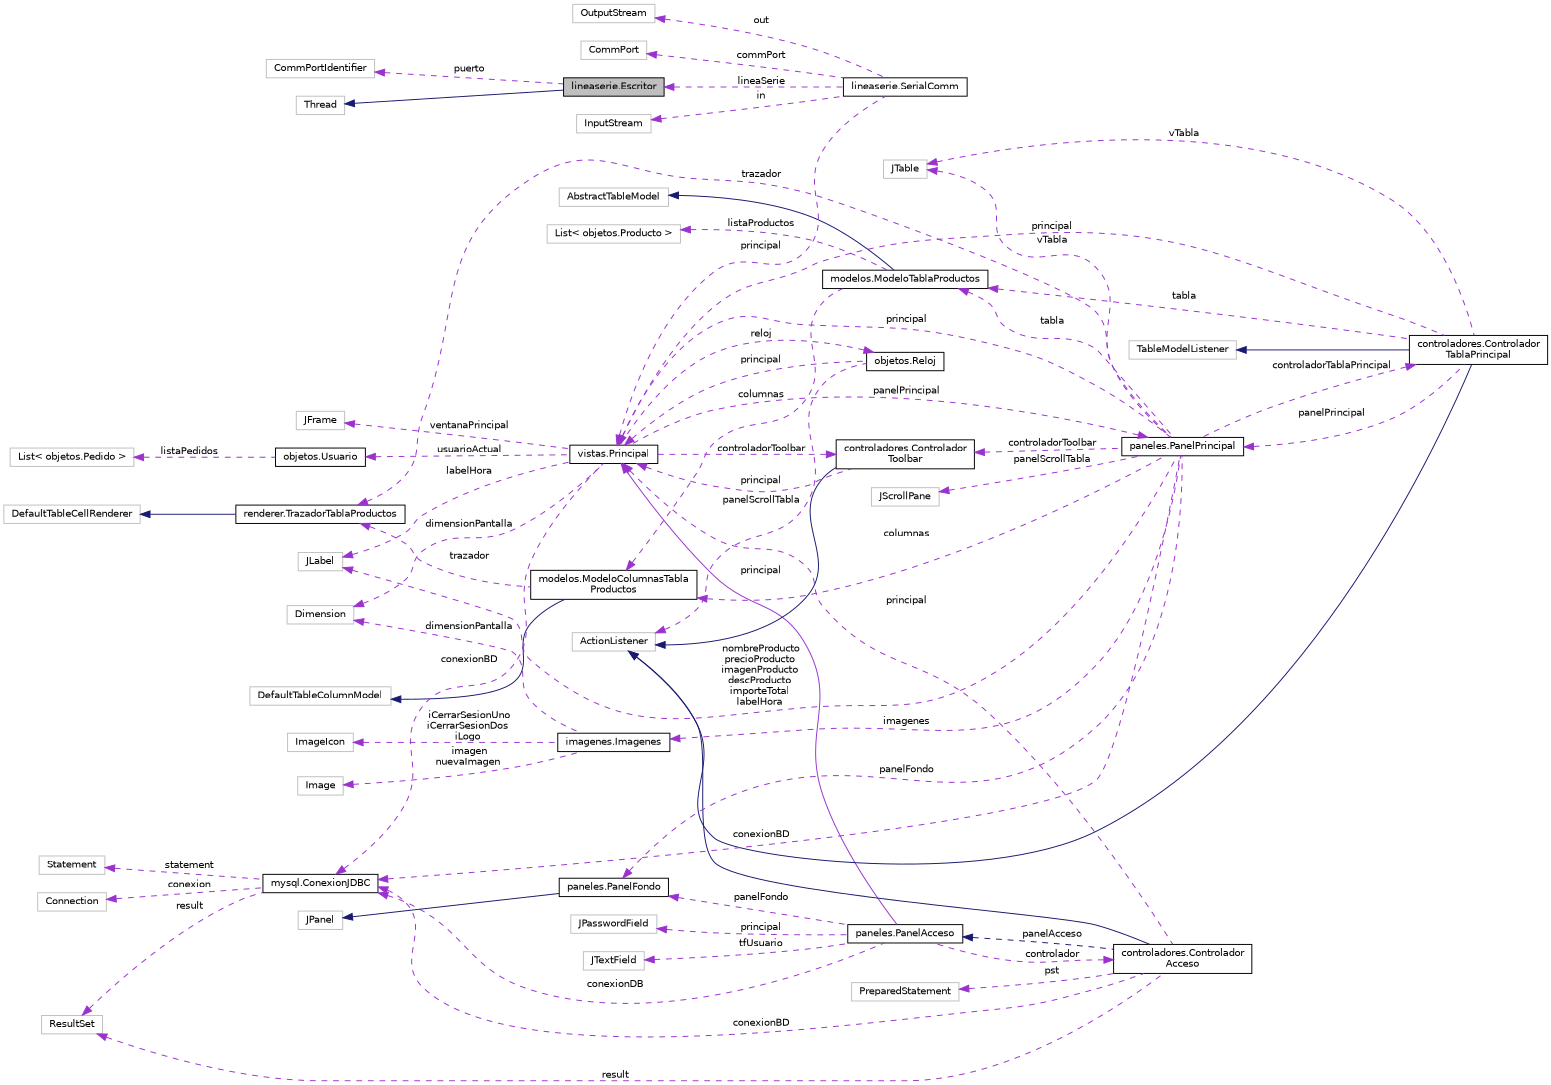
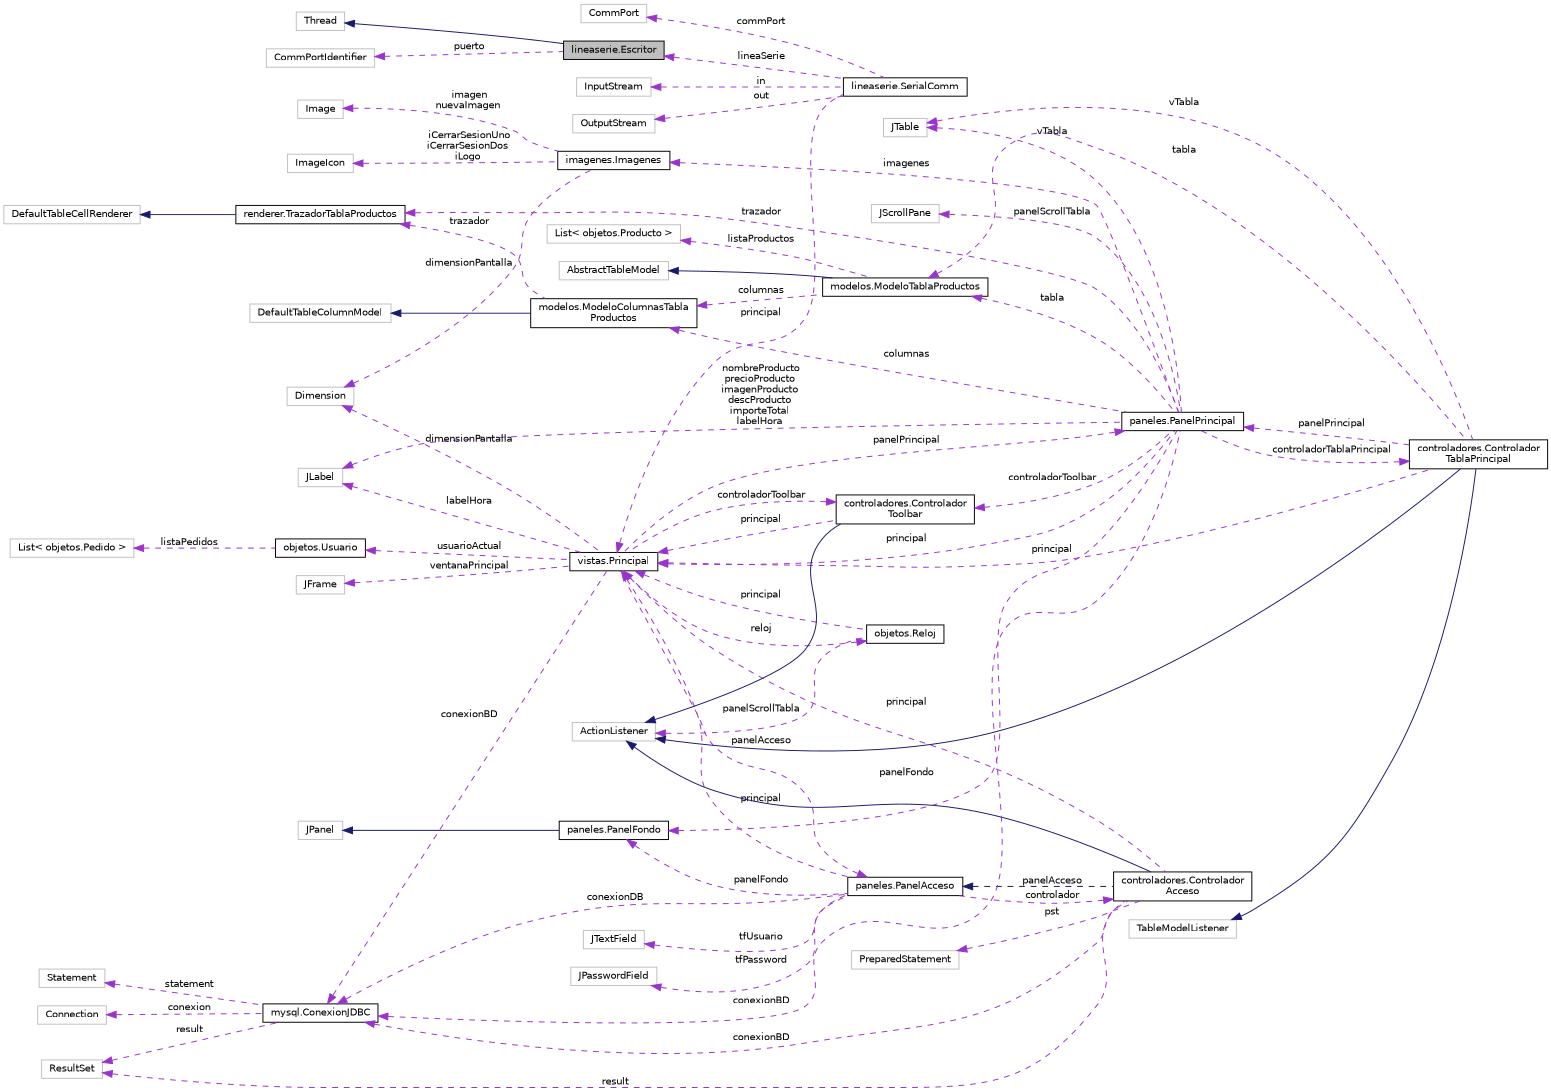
  digraph {
    rankdir=LR
    node [color=grey75 fillcolor=white fontname=Helvetica fontsize=10 shape=record style=filled]
    edge [color=darkorchid3 dir=back fontname=Helvetica fontsize=10 labelfontname=Helvetica labelfontsize=10 style=dashed]
    n1 [color=black fillcolor=grey75 fontcolor=black height=0.2 label="lineaserie.Escritor" width=0.4]
    n2 [color=black height=0.2 label="lineaserie.SerialComm" width=0.4]
    n3 [height=0.2 label=Thread width=0.4]
    n4 [height=0.2 label=CommPortIdentifier width=0.4]
    n5 [height=0.2 label=InputStream width=0.4]
    n6 [height=0.2 label=OutputStream width=0.4]
    n7 [height=0.2 label=CommPort width=0.4]
    n8 [color=black height=0.2 label="vistas.Principal" width=0.4]
    n9 [color=black height=0.2 label="objetos.Reloj" width=0.4]
    n10 [color=black height=0.2 label="paneles.PanelPrincipal" width=0.4]
    n11 [color=black height=0.2 label="controladores.Controlador\lTablaPrincipal" width=0.4]
    n12 [color=black height=0.2 label="controladores.Controlador\lToolbar" width=0.4]
    n13 [color=black height=0.2 label="paneles.PanelAcceso" width=0.4]
    n14 [color=black height=0.2 label="controladores.Controlador\lAcceso" width=0.4]
    n15 [height=0.2 label=ActionListener width=0.4]
    n16 [height=0.2 label=TableModelListener width=0.4]
    n17 [height=0.2 label=JTable width=0.4]
    n18 [color=black height=0.2 label="modelos.ModeloTablaProductos" width=0.4]
    n19 [height=0.2 label=AbstractTableModel width=0.4]
    n20 [color=black height=0.2 label="modelos.ModeloColumnasTabla\lProductos" width=0.4]
    n21 [height=0.2 label=DefaultTableColumnModel width=0.4]
    n22 [color=black height=0.2 label="renderer.TrazadorTablaProductos" width=0.4]
    n23 [height=0.2 label=DefaultTableCellRenderer width=0.4]
    n24 [height=0.2 label="List\< objetos.Producto \>" width=0.4]
    n25 [color=black height=0.2 label="mysql.ConexionJDBC" width=0.4]
    n26 [height=0.2 label=Statement width=0.4]
    n27 [height=0.2 label=Connection width=0.4]
    n28 [height=0.2 label=ResultSet width=0.4]
    n29 [color=black height=0.2 label="paneles.PanelFondo" width=0.4]
    n30 [height=0.2 label=JPanel width=0.4]
    n31 [height=0.2 label=JLabel width=0.4]
    n32 [color=black height=0.2 label="imagenes.Imagenes" width=0.4]
    n33 [height=0.2 label=ImageIcon width=0.4]
    n34 [height=0.2 label=Image width=0.4]
    n35 [height=0.2 label=Dimension width=0.4]
    n36 [height=0.2 label=JScrollPane width=0.4]
    n37 [color=black height=0.2 label="objetos.Usuario" width=0.4]
    n38 [height=0.2 label="List\< objetos.Pedido \>" width=0.4]
    n39 [height=0.2 label=JFrame width=0.4]
    n40 [height=0.2 label=JTextField width=0.4]
    n41 [height=0.2 label=JPasswordField width=0.4]
    n42 [height=0.2 label=PreparedStatement width=0.4]
    n1 -> n2 [label=" lineaSerie"]
    n3 -> n1 [color=midnightblue style=solid]
    n4 -> n1 [label=" puerto"]
    n5 -> n2 [label=" in"]
    n6 -> n2 [label=" out"]
    n7 -> n2 [label=" commPort"]
    n8 -> n2 [label=" principal"]
    n8 -> n9 [label=" principal"]
    n8 -> n10 [label=" principal"]
    n8 -> n11 [label=" principal"]
    n8 -> n12 [label=" principal"]
-   n8 -> n13 [label=" principal" style=solid]
+   n8 -> n13 [label=" principal"]
    n8 -> n14 [label=" principal"]
    n9 -> n8 [label=" reloj"]
    n10 -> n8 [label=" panelPrincipal"]
    n10 -> n11 [label=" panelPrincipal"]
    n11 -> n10 [label=" controladorTablaPrincipal"]
    n12 -> n8 [label=" controladorToolbar"]
    n12 -> n10 [label=" controladorToolbar"]
+   n13 -> n8 [label=" panelAcceso"]
    n13 -> n14 [color=midnightblue label=" panelAcceso"]
    n14 -> n13 [label=" controlador"]
    n15 -> n9 [label=" panelScrollTabla"]
    n15 -> n11 [color=midnightblue style=solid]
    n15 -> n12 [color=midnightblue style=solid]
    n15 -> n14 [color=midnightblue style=solid]
    n16 -> n11 [color=midnightblue style=solid]
    n17 -> n10 [label=" vTabla"]
    n17 -> n11 [label=" vTabla"]
    n18 -> n10 [label=" tabla"]
    n18 -> n11 [label=" tabla"]
    n19 -> n18 [color=midnightblue style=solid]
    n20 -> n10 [label=" columnas"]
    n20 -> n18 [label=" columnas"]
    n21 -> n20 [color=midnightblue style=solid]
    n22 -> n10 [label=" trazador"]
    n22 -> n20 [label=" trazador"]
    n23 -> n22 [color=midnightblue style=solid]
    n24 -> n18 [label=" listaProductos"]
    n25 -> n8 [label=" conexionBD"]
    n25 -> n10 [label=" conexionBD"]
    n25 -> n13 [label=" conexionDB"]
    n25 -> n14 [label=" conexionBD"]
    n26 -> n25 [label=" statement"]
    n27 -> n25 [label=" conexion"]
    n28 -> n14 [label=" result"]
    n28 -> n25 [label=" result"]
    n29 -> n10 [label=" panelFondo"]
    n29 -> n13 [label=" panelFondo"]
    n30 -> n29 [color=midnightblue style=solid]
    n31 -> n8 [label=" labelHora"]
    n31 -> n10 [label=" nombreProducto\nprecioProducto\nimagenProducto\ndescProducto\nimporteTotal\nlabelHora"]
    n32 -> n10 [label=" imagenes"]
    n33 -> n32 [label=" iCerrarSesionUno\niCerrarSesionDos\niLogo"]
    n34 -> n32 [label=" imagen\nnuevaImagen"]
    n35 -> n8 [label=" dimensionPantalla"]
    n35 -> n32 [label=" dimensionPantalla"]
    n36 -> n10 [label=" panelScrollTabla"]
    n37 -> n8 [label=" usuarioActual"]
    n38 -> n37 [label=" listaPedidos"]
    n39 -> n8 [label=" ventanaPrincipal"]
    n40 -> n13 [label=" tfUsuario"]
-   n41 -> n13 [label=" principal"]
+   n41 -> n13 [label=" tfPassword"]
    n42 -> n14 [label=" pst"]
  }
